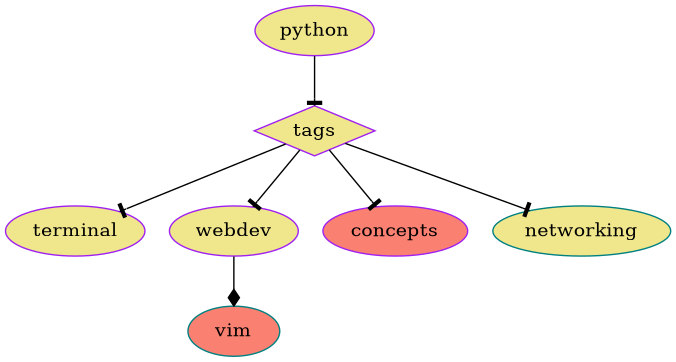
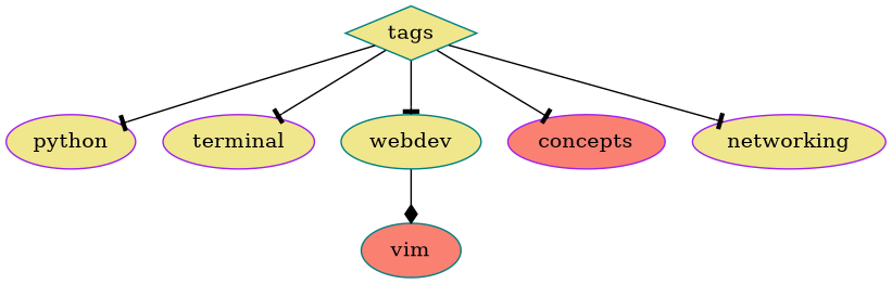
  digraph {
    node [color=purple fillcolor=khaki style=filled]
    edge [arrowhead=tee]
-   tags [height=0.50 shape=diamond width=0.75]
+   tags [color=teal height=0.50 shape=diamond width=0.75]
    python [fontcolor=black height=0.50 width=0.78]
    terminal [height=0.50 width=0.83]
-   webdev [height=0.50 width=1.25]
+   webdev [color=teal height=0.50 width=1.25]
    concepts [fillcolor=salmon height=0.50 width=1.00]
-   networking [color=teal height=0.50 width=1.06]
+   networking [height=0.50 width=1.06]
    vim [color=teal fillcolor=salmon height=0.50 width=0.92]
-   python -> tags
+   tags -> python
    tags -> terminal
    tags -> webdev
    tags -> concepts
    tags -> networking
    webdev -> vim [arrowhead=diamond]
  }
